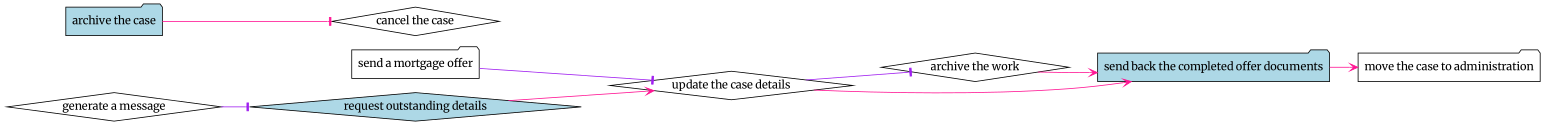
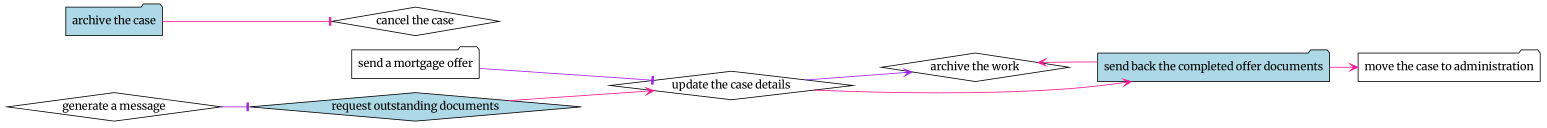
  strict digraph {
    fontname=Merriweather
    rankdir=LR
    node [fillcolor=white fontname=Merriweather shape=diamond style=filled]
    edge [arrowhead=tee attrs="{'type': 'flow', 'label': 'flow'}" color=deeppink fontname=Merriweather]
    "send a mortgage offer" [attrs="{'type': 'Activity', 'label': 'send a mortgage offer'}" shape=folder]
    "update the case details" [attrs="{'type': 'Activity', 'label': 'update the case details'}"]
    "archive the work" [attrs="{'type': 'Activity', 'label': 'archive the work'}"]
    "send back the completed offer documents" [attrs="{'type': 'Activity', 'label': 'send back the completed offer documents'}" fillcolor=lightblue shape=folder]
    "archive the case" [attrs="{'type': 'Activity', 'label': 'archive the case'}" fillcolor=lightblue shape=folder]
    "cancel the case" [attrs="{'type': 'Activity', 'label': 'cancel the case'}"]
    "move the case to administration" [attrs="{'type': 'Activity', 'label': 'move the case to administration'}" shape=folder]
    "generate a message" [attrs="{'type': 'Activity', 'label': 'generate a message'}"]
-   "request outstanding documents" [attrs="{'type': 'Activity', 'label': 'request outstanding documents'}" fillcolor=lightblue label="request outstanding details"]
+   "request outstanding documents" [attrs="{'type': 'Activity', 'label': 'request outstanding documents'}" fillcolor=lightblue]
    "send a mortgage offer" -> "update the case details" [color=purple]
-   "update the case details" -> "archive the work" [color=purple]
+   "update the case details" -> "archive the work" [arrowhead=vee color=purple]
    "update the case details" -> "send back the completed offer documents" [arrowhead=vee]
-   "archive the work" -> "send back the completed offer documents" [arrowhead=vee]
+   "send back the completed offer documents" -> "archive the work" [arrowhead=vee]
    "send back the completed offer documents" -> "move the case to administration" [arrowhead=vee]
    "archive the case" -> "cancel the case"
    "generate a message" -> "request outstanding documents" [color=purple]
    "request outstanding documents" -> "update the case details" [arrowhead=vee]
  }
